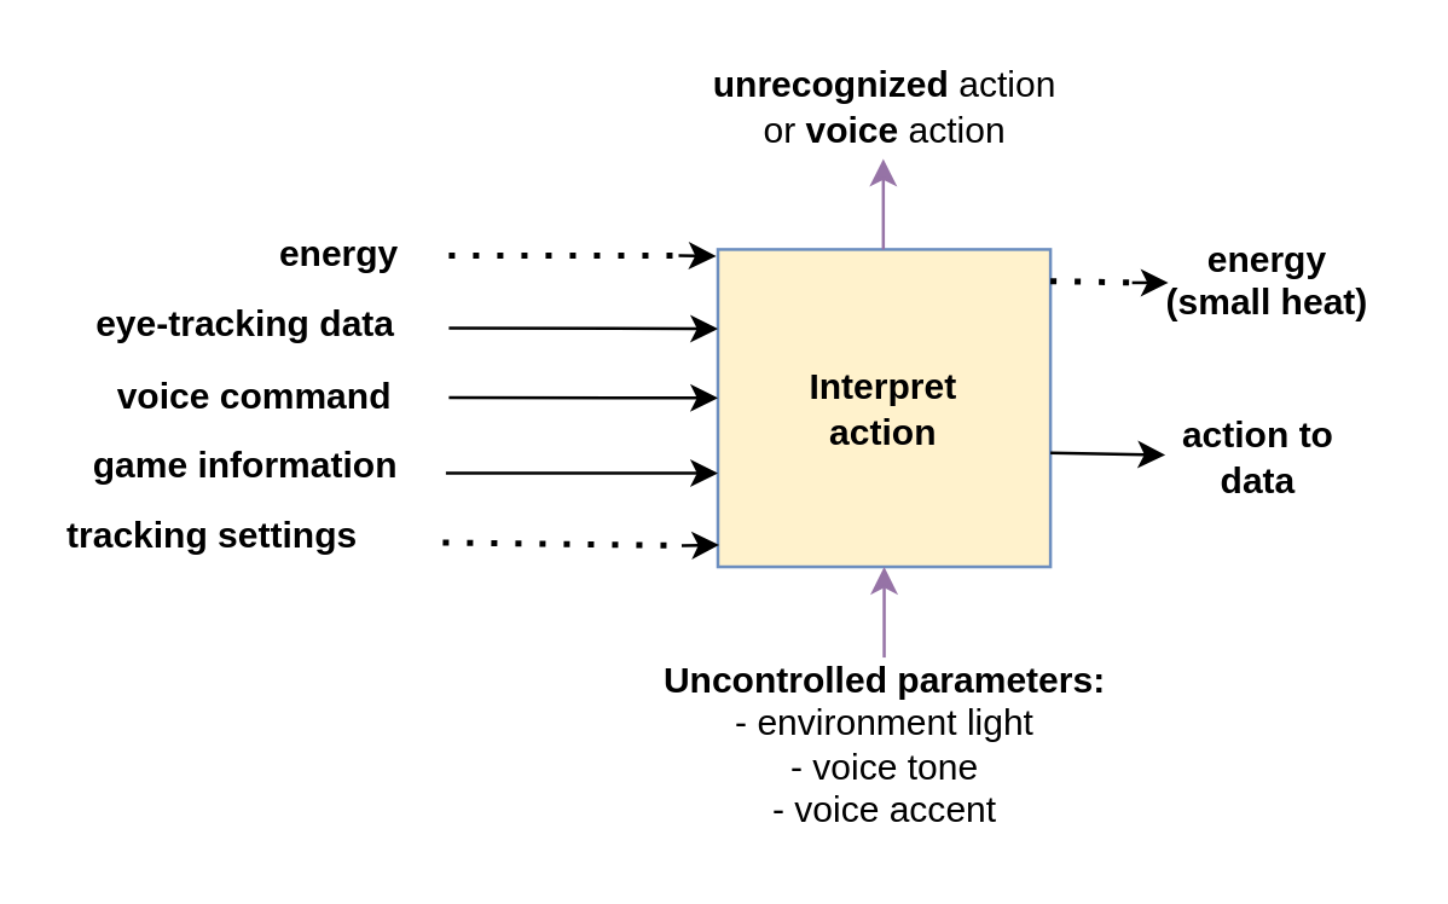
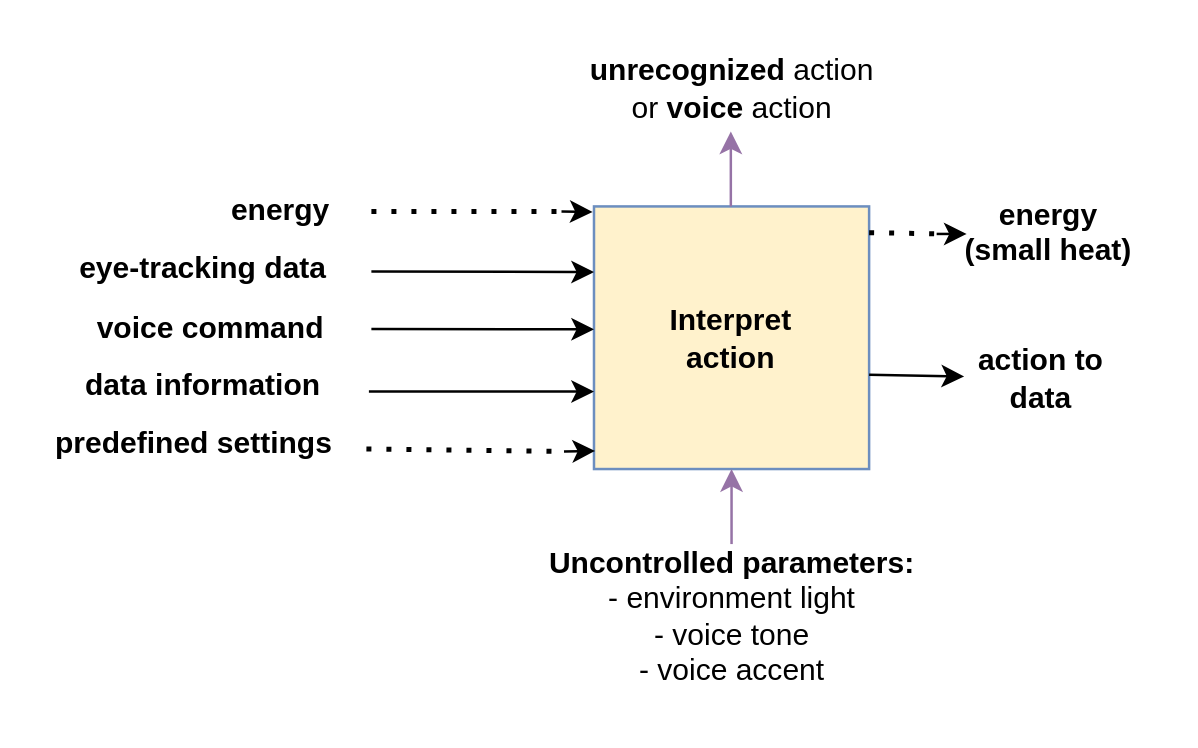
  <mxCell id="0" />
  <mxCell id="1" parent="0" />
  <mxCell id="2" value="&lt;b&gt;Interpret&lt;br&gt;action&lt;/b&gt;" style="rounded=0;whiteSpace=wrap;html=1;fillColor=#fff2cc;strokeColor=#6c8ebf;" parent="1" vertex="1"><mxGeometry x="237" y="82" width="110" height="105" as="geometry" /></mxCell>
  <mxCell id="3" value="&lt;b&gt;eye-tracking data&lt;/b&gt;" style="text;html=1;strokeColor=none;fillColor=none;align=center;verticalAlign=middle;whiteSpace=wrap;rounded=0;" parent="1" vertex="1"><mxGeometry x="26" y="92" width="110" height="30" as="geometry" /></mxCell>
  <mxCell id="4" value="&lt;b&gt;voice command&lt;/b&gt;" style="text;html=1;strokeColor=none;fillColor=none;align=center;verticalAlign=middle;whiteSpace=wrap;rounded=0;" parent="1" vertex="1"><mxGeometry x="34" y="116" width="100" height="30" as="geometry" /></mxCell>
  <mxCell id="5" value="" style="endArrow=classic;html=1;rounded=0;exitX=1;exitY=0.641;exitDx=0;exitDy=0;exitPerimeter=0;" parent="1" source="2" edge="1"><mxGeometry width="50" height="50" relative="1" as="geometry"><mxPoint x="178" y="177" as="sourcePoint" /><mxPoint x="385" y="150" as="targetPoint" /></mxGeometry></mxCell>
  <mxCell id="6" value="&lt;b&gt;action to data&lt;/b&gt;" style="text;html=1;strokeColor=none;fillColor=none;align=center;verticalAlign=middle;whiteSpace=wrap;rounded=0;" parent="1" vertex="1"><mxGeometry x="386" y="136" width="60" height="30" as="geometry" /></mxCell>
- <mxCell id="7" value="&lt;div style=&quot;text-align: center&quot;&gt;&lt;span&gt;&lt;font face=&quot;helvetica&quot;&gt;&lt;b&gt;tracking settings&lt;/b&gt;&lt;/font&gt;&lt;/span&gt;&lt;/div&gt;" style="text;whiteSpace=wrap;html=1;" parent="1" vertex="1"><mxGeometry x="20" y="163" width="119" height="28" as="geometry" /></mxCell>
+ <mxCell id="7" value="&lt;div style=&quot;text-align: center&quot;&gt;&lt;span&gt;&lt;font face=&quot;helvetica&quot;&gt;&lt;b&gt;predefined settings&lt;/b&gt;&lt;/font&gt;&lt;/span&gt;&lt;/div&gt;" style="text;whiteSpace=wrap;html=1;" parent="1" vertex="1"><mxGeometry x="20" y="163" width="119" height="28" as="geometry" /></mxCell>
  <mxCell id="8" value="" style="endArrow=none;dashed=1;html=1;dashPattern=1 3;strokeWidth=2;rounded=0;" parent="1" edge="1"><mxGeometry width="50" height="50" relative="1" as="geometry"><mxPoint x="148" y="84" as="sourcePoint" /><mxPoint x="223" y="84" as="targetPoint" /></mxGeometry></mxCell>
  <mxCell id="9" value="" style="endArrow=classic;html=1;rounded=0;entryX=0;entryY=0.25;entryDx=0;entryDy=0;" parent="1" target="2" edge="1"><mxGeometry width="50" height="50" relative="1" as="geometry"><mxPoint x="148" y="108" as="sourcePoint" /><mxPoint x="236" y="118" as="targetPoint" /></mxGeometry></mxCell>
  <mxCell id="10" value="" style="endArrow=classic;html=1;rounded=0;entryX=0;entryY=0.468;entryDx=0;entryDy=0;entryPerimeter=0;" parent="1" edge="1" target="2"><mxGeometry width="50" height="50" relative="1" as="geometry"><mxPoint x="148" y="131" as="sourcePoint" /><mxPoint x="237" y="146.485" as="targetPoint" /></mxGeometry></mxCell>
  <mxCell id="11" value="" style="endArrow=classic;html=1;rounded=0;entryX=-0.005;entryY=0.021;entryDx=0;entryDy=0;entryPerimeter=0;" parent="1" target="2" edge="1"><mxGeometry width="50" height="50" relative="1" as="geometry"><mxPoint x="224" y="84" as="sourcePoint" /><mxPoint x="235" y="94" as="targetPoint" /></mxGeometry></mxCell>
  <mxCell id="12" value="" style="endArrow=none;dashed=1;html=1;dashPattern=1 3;strokeWidth=2;rounded=0;" parent="1" edge="1"><mxGeometry width="50" height="50" relative="1" as="geometry"><mxPoint x="146" y="179" as="sourcePoint" /><mxPoint x="225" y="180" as="targetPoint" /></mxGeometry></mxCell>
  <mxCell id="13" value="" style="endArrow=classic;html=1;rounded=0;entryX=0.004;entryY=0.931;entryDx=0;entryDy=0;entryPerimeter=0;" parent="1" target="2" edge="1"><mxGeometry width="50" height="50" relative="1" as="geometry"><mxPoint x="225" y="180" as="sourcePoint" /><mxPoint x="237" y="172" as="targetPoint" /></mxGeometry></mxCell>
  <mxCell id="14" value="" style="endArrow=none;dashed=1;html=1;dashPattern=1 3;strokeWidth=2;rounded=0;" parent="1" edge="1"><mxGeometry width="50" height="50" relative="1" as="geometry"><mxPoint x="347" y="92.5" as="sourcePoint" /><mxPoint x="379" y="93" as="targetPoint" /></mxGeometry></mxCell>
  <mxCell id="15" value="" style="endArrow=classic;html=1;rounded=0;" parent="1" edge="1"><mxGeometry width="50" height="50" relative="1" as="geometry"><mxPoint x="374" y="93" as="sourcePoint" /><mxPoint x="386" y="93" as="targetPoint" /></mxGeometry></mxCell>
  <mxCell id="16" value="&lt;div style=&quot;text-align: center&quot;&gt;&lt;b style=&quot;font-family: &amp;#34;helvetica&amp;#34;&quot;&gt;energy (small heat)&lt;/b&gt;&lt;/div&gt;" style="text;whiteSpace=wrap;html=1;" parent="1" vertex="1"><mxGeometry x="379" y="72" width="78" height="42" as="geometry" /></mxCell>
  <mxCell id="17" value="" style="endArrow=classic;html=1;rounded=0;entryX=0.5;entryY=1;entryDx=0;entryDy=0;fillColor=#e1d5e7;strokeColor=#9673a6;" parent="1" target="2" edge="1"><mxGeometry width="50" height="50" relative="1" as="geometry"><mxPoint x="292" y="217" as="sourcePoint" /><mxPoint x="275" y="128" as="targetPoint" /></mxGeometry></mxCell>
  <mxCell id="18" value="" style="endArrow=classic;html=1;rounded=0;entryX=0.5;entryY=1;entryDx=0;entryDy=0;fillColor=#e1d5e7;strokeColor=#9673a6;" parent="1" edge="1"><mxGeometry width="50" height="50" relative="1" as="geometry"><mxPoint x="291.71" y="82" as="sourcePoint" /><mxPoint x="291.71" y="52" as="targetPoint" /></mxGeometry></mxCell>
  <mxCell id="19" value="&lt;b&gt;Uncontrolled parameters:&lt;/b&gt;&lt;br&gt;- environment light&lt;br&gt;- voice tone&lt;br&gt;- voice accent" style="text;html=1;strokeColor=none;fillColor=none;align=center;verticalAlign=middle;whiteSpace=wrap;rounded=0;" parent="1" vertex="1"><mxGeometry x="212.5" y="214" width="159" height="63" as="geometry" /></mxCell>
  <mxCell id="20" value="&lt;b&gt;unrecognized&lt;/b&gt; action or &lt;b&gt;voice&lt;/b&gt; action" style="text;html=1;strokeColor=none;fillColor=none;align=center;verticalAlign=middle;whiteSpace=wrap;rounded=0;" parent="1" vertex="1"><mxGeometry x="232.75" y="20" width="118.5" height="30" as="geometry" /></mxCell>
- <mxCell id="21" value="&lt;b&gt;game information&lt;/b&gt;" style="text;html=1;strokeColor=none;fillColor=none;align=center;verticalAlign=middle;whiteSpace=wrap;rounded=0;" vertex="1" parent="1"><mxGeometry x="28" y="139" width="106" height="30" as="geometry" /></mxCell>
+ <mxCell id="21" value="&lt;b&gt;data information&lt;/b&gt;" style="text;html=1;strokeColor=none;fillColor=none;align=center;verticalAlign=middle;whiteSpace=wrap;rounded=0;" vertex="1" parent="1"><mxGeometry x="28" y="139" width="106" height="30" as="geometry" /></mxCell>
  <mxCell id="22" value="&lt;b&gt;energy&lt;/b&gt;" style="text;html=1;strokeColor=none;fillColor=none;align=center;verticalAlign=middle;whiteSpace=wrap;rounded=0;" vertex="1" parent="1"><mxGeometry x="90" y="69" width="44" height="30" as="geometry" /></mxCell>
  <mxCell id="23" value="" style="endArrow=classic;html=1;rounded=0;" edge="1" parent="1"><mxGeometry width="50" height="50" relative="1" as="geometry"><mxPoint x="147" y="156" as="sourcePoint" /><mxPoint x="237" y="156" as="targetPoint" /></mxGeometry></mxCell>
